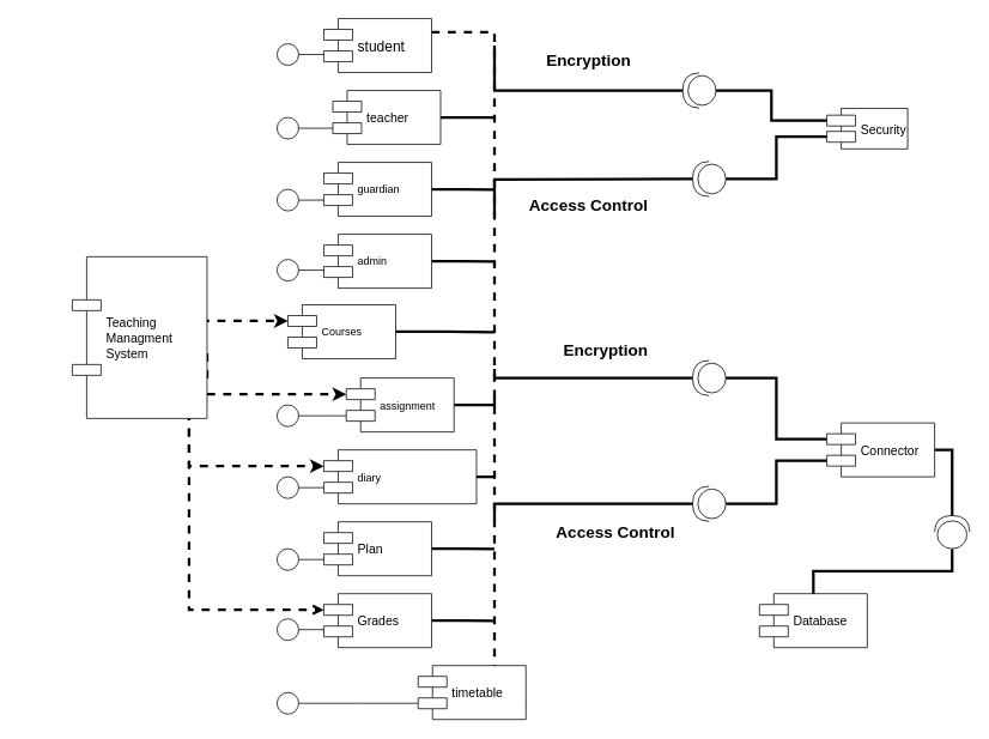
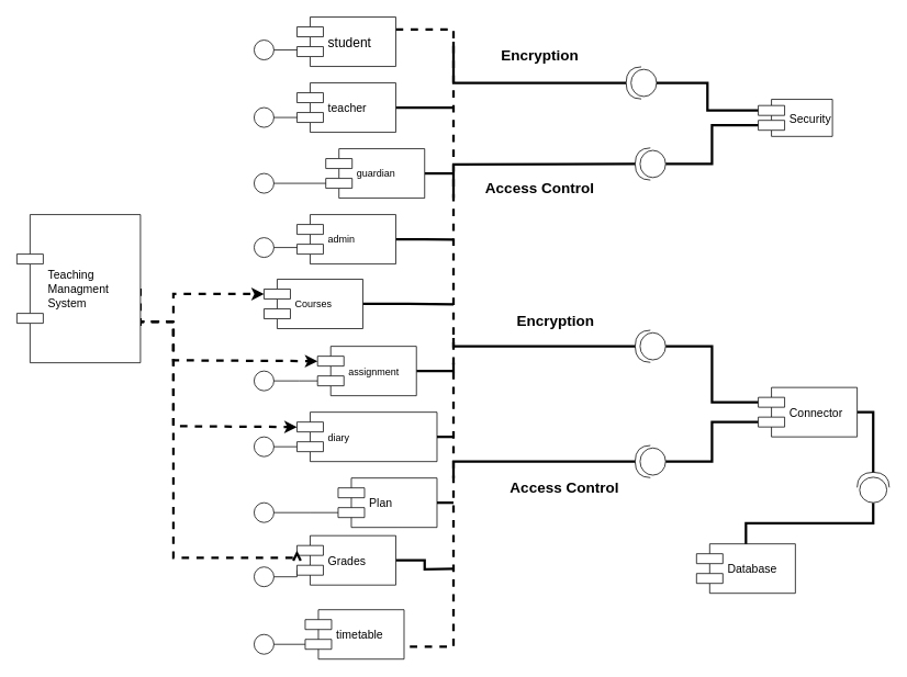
  <mxCell id="0" />
  <mxCell id="1" parent="0" />
  <mxCell id="2" style="edgeStyle=orthogonalEdgeStyle;rounded=0;jumpSize=14;orthogonalLoop=1;jettySize=auto;html=1;exitX=1;exitY=0.25;exitDx=0;exitDy=0;entryX=1;entryY=0.75;entryDx=0;entryDy=0;strokeWidth=3;fontSize=14;endArrow=none;endFill=0;dashed=1;" edge="1" parent="1" source="4" target="42"><mxGeometry relative="1" as="geometry"><Array as="points"><mxPoint x="550" y="35" /><mxPoint x="550" y="785" /></Array></mxGeometry></mxCell>
  <mxCell id="3" style="edgeStyle=orthogonalEdgeStyle;rounded=0;jumpSize=14;orthogonalLoop=1;jettySize=auto;html=1;entryX=1;entryY=0.5;entryDx=0;entryDy=0;entryPerimeter=0;endArrow=none;endFill=0;strokeWidth=3;fontSize=14;" edge="1" parent="1" target="34"><mxGeometry relative="1" as="geometry"><mxPoint x="550" y="50" as="sourcePoint" /><Array as="points"><mxPoint x="550" y="100" /><mxPoint x="740" y="100" /></Array></mxGeometry></mxCell>
  <mxCell id="4" value="student" style="shape=component;align=left;spacingLeft=36;fontSize=16;strokeWidth=1;" vertex="1" parent="1"><mxGeometry x="360" y="20" width="120" height="60" as="geometry" /></mxCell>
  <mxCell id="5" style="edgeStyle=orthogonalEdgeStyle;rounded=0;jumpSize=14;orthogonalLoop=1;jettySize=auto;html=1;exitX=1;exitY=0.5;exitDx=0;exitDy=0;endArrow=none;endFill=0;strokeWidth=3;fontSize=14;" edge="1" parent="1" source="6"><mxGeometry relative="1" as="geometry"><mxPoint x="550" y="130" as="targetPoint" /></mxGeometry></mxCell>
- <mxCell id="6" value="teacher" style="shape=component;align=left;spacingLeft=36;fontSize=14;" vertex="1" parent="1"><mxGeometry x="370" y="100" width="120" height="60" as="geometry" /></mxCell>
+ <mxCell id="6" value="teacher" style="shape=component;align=left;spacingLeft=36;fontSize=14;" vertex="1" parent="1"><mxGeometry x="360" y="100" width="120" height="60" as="geometry" /></mxCell>
  <mxCell id="7" style="edgeStyle=orthogonalEdgeStyle;rounded=0;jumpSize=14;orthogonalLoop=1;jettySize=auto;html=1;exitX=1;exitY=0.5;exitDx=0;exitDy=0;endArrow=none;endFill=0;strokeWidth=3;fontSize=14;" edge="1" parent="1" source="9"><mxGeometry relative="1" as="geometry"><mxPoint x="550" y="210.286" as="targetPoint" /></mxGeometry></mxCell>
  <mxCell id="8" style="edgeStyle=orthogonalEdgeStyle;rounded=0;jumpSize=14;orthogonalLoop=1;jettySize=auto;html=1;endArrow=none;endFill=0;strokeWidth=3;fontSize=14;" edge="1" parent="1" target="36"><mxGeometry relative="1" as="geometry"><mxPoint x="550" y="240" as="sourcePoint" /><Array as="points"><mxPoint x="550" y="199" /></Array></mxGeometry></mxCell>
- <mxCell id="9" value="guardian" style="shape=component;align=left;spacingLeft=36;" vertex="1" parent="1"><mxGeometry x="360" y="180" width="120" height="60" as="geometry" /></mxCell>
+ <mxCell id="9" value="guardian" style="shape=component;align=left;spacingLeft=36;" vertex="1" parent="1"><mxGeometry x="395" y="180" width="120" height="60" as="geometry" /></mxCell>
  <mxCell id="10" style="edgeStyle=orthogonalEdgeStyle;rounded=0;jumpSize=14;orthogonalLoop=1;jettySize=auto;html=1;exitX=1;exitY=0.5;exitDx=0;exitDy=0;endArrow=none;endFill=0;strokeWidth=3;fontSize=14;" edge="1" parent="1" source="11"><mxGeometry relative="1" as="geometry"><mxPoint x="550" y="290.286" as="targetPoint" /></mxGeometry></mxCell>
  <mxCell id="11" value="admin" style="shape=component;align=left;spacingLeft=36;" vertex="1" parent="1"><mxGeometry x="360" y="260" width="120" height="60" as="geometry" /></mxCell>
  <mxCell id="12" style="edgeStyle=orthogonalEdgeStyle;rounded=0;jumpSize=14;orthogonalLoop=1;jettySize=auto;html=1;exitX=1;exitY=0.5;exitDx=0;exitDy=0;endArrow=none;endFill=0;strokeWidth=3;fontSize=14;" edge="1" parent="1" source="13"><mxGeometry relative="1" as="geometry"><mxPoint x="550" y="368.857" as="targetPoint" /></mxGeometry></mxCell>
  <mxCell id="13" value="Courses" style="shape=component;align=left;spacingLeft=36;" vertex="1" parent="1"><mxGeometry x="320" y="338.5" width="120" height="60" as="geometry" /></mxCell>
  <mxCell id="14" style="edgeStyle=orthogonalEdgeStyle;rounded=0;jumpSize=14;orthogonalLoop=1;jettySize=auto;html=1;exitX=1;exitY=0.5;exitDx=0;exitDy=0;endArrow=none;endFill=0;strokeWidth=3;fontSize=14;" edge="1" parent="1" source="17"><mxGeometry relative="1" as="geometry"><mxPoint x="550" y="440" as="targetPoint" /><Array as="points"><mxPoint x="550" y="450" /></Array></mxGeometry></mxCell>
  <mxCell id="15" style="edgeStyle=orthogonalEdgeStyle;rounded=0;jumpSize=14;orthogonalLoop=1;jettySize=auto;html=1;entryX=1;entryY=0.5;entryDx=0;entryDy=0;entryPerimeter=0;endArrow=none;endFill=0;strokeWidth=3;fontSize=14;" edge="1" parent="1" target="38"><mxGeometry relative="1" as="geometry"><mxPoint x="550" y="410" as="sourcePoint" /><Array as="points"><mxPoint x="550" y="420" /><mxPoint x="751" y="420" /></Array></mxGeometry></mxCell>
  <mxCell id="16" style="edgeStyle=orthogonalEdgeStyle;rounded=0;jumpSize=14;orthogonalLoop=1;jettySize=auto;html=1;exitX=0;exitY=0.7;exitDx=0;exitDy=0;startArrow=none;startFill=0;endArrow=oval;endFill=0;endSize=24;strokeWidth=1;fontSize=14;" edge="1" parent="1" source="17"><mxGeometry relative="1" as="geometry"><mxPoint x="320" y="462" as="targetPoint" /></mxGeometry></mxCell>
  <mxCell id="17" value="assignment" style="shape=component;align=left;spacingLeft=36;" vertex="1" parent="1"><mxGeometry x="385" y="420" width="120" height="60" as="geometry" /></mxCell>
  <mxCell id="18" style="edgeStyle=orthogonalEdgeStyle;rounded=0;jumpSize=14;orthogonalLoop=1;jettySize=auto;html=1;exitX=1;exitY=0.5;exitDx=0;exitDy=0;endArrow=none;endFill=0;strokeWidth=3;fontSize=14;" edge="1" parent="1" source="20"><mxGeometry relative="1" as="geometry"><mxPoint x="550" y="530" as="targetPoint" /><Array as="points"><mxPoint x="540" y="530" /><mxPoint x="540" y="530" /></Array></mxGeometry></mxCell>
  <mxCell id="19" style="edgeStyle=orthogonalEdgeStyle;rounded=0;jumpSize=14;orthogonalLoop=1;jettySize=auto;html=1;exitX=0;exitY=0.7;exitDx=0;exitDy=0;startArrow=none;startFill=0;endArrow=oval;endFill=0;endSize=24;strokeWidth=1;fontSize=14;" edge="1" parent="1" source="20"><mxGeometry relative="1" as="geometry"><mxPoint x="320" y="542" as="targetPoint" /></mxGeometry></mxCell>
  <mxCell id="20" value="diary" style="shape=component;align=left;spacingLeft=36;" vertex="1" parent="1"><mxGeometry x="360" y="500" width="170" height="60" as="geometry" /></mxCell>
  <mxCell id="21" style="edgeStyle=orthogonalEdgeStyle;rounded=0;jumpSize=14;orthogonalLoop=1;jettySize=auto;html=1;exitX=1;exitY=0.5;exitDx=0;exitDy=0;endArrow=none;endFill=0;strokeWidth=3;fontSize=14;" edge="1" parent="1" source="24"><mxGeometry relative="1" as="geometry"><mxPoint x="550" y="610.286" as="targetPoint" /></mxGeometry></mxCell>
  <mxCell id="22" style="edgeStyle=orthogonalEdgeStyle;rounded=0;jumpSize=14;orthogonalLoop=1;jettySize=auto;html=1;entryX=1;entryY=0.5;entryDx=0;entryDy=0;entryPerimeter=0;endArrow=none;endFill=0;strokeWidth=3;fontSize=14;" edge="1" parent="1" target="40"><mxGeometry relative="1" as="geometry"><mxPoint x="550" y="580" as="sourcePoint" /><Array as="points"><mxPoint x="550" y="560" /></Array></mxGeometry></mxCell>
  <mxCell id="23" style="edgeStyle=orthogonalEdgeStyle;rounded=0;jumpSize=14;orthogonalLoop=1;jettySize=auto;html=1;exitX=0;exitY=0.7;exitDx=0;exitDy=0;startArrow=none;startFill=0;endArrow=oval;endFill=0;endSize=24;strokeWidth=1;fontSize=14;" edge="1" parent="1" source="24"><mxGeometry relative="1" as="geometry"><mxPoint x="320" y="622" as="targetPoint" /></mxGeometry></mxCell>
- <mxCell id="24" value="Plan" style="shape=component;align=left;spacingLeft=36;strokeWidth=1;fontSize=14;" vertex="1" parent="1"><mxGeometry x="360" y="580" width="120" height="60" as="geometry" /></mxCell>
+ <mxCell id="24" value="Plan" style="shape=component;align=left;spacingLeft=36;strokeWidth=1;fontSize=14;" vertex="1" parent="1"><mxGeometry x="410" y="580" width="120" height="60" as="geometry" /></mxCell>
  <mxCell id="25" style="edgeStyle=orthogonalEdgeStyle;rounded=0;jumpSize=14;orthogonalLoop=1;jettySize=auto;html=1;exitX=1;exitY=0.5;exitDx=0;exitDy=0;endArrow=none;endFill=0;strokeWidth=3;fontSize=14;" edge="1" parent="1" source="27"><mxGeometry relative="1" as="geometry"><mxPoint x="550" y="690.286" as="targetPoint" /></mxGeometry></mxCell>
  <mxCell id="26" style="edgeStyle=orthogonalEdgeStyle;rounded=0;jumpSize=14;orthogonalLoop=1;jettySize=auto;html=1;exitX=0;exitY=0.7;exitDx=0;exitDy=0;startArrow=none;startFill=0;endArrow=oval;endFill=0;endSize=24;strokeWidth=1;fontSize=14;" edge="1" parent="1" source="27"><mxGeometry relative="1" as="geometry"><mxPoint x="320" y="700" as="targetPoint" /><Array as="points"><mxPoint x="360" y="700" /></Array></mxGeometry></mxCell>
- <mxCell id="27" value="Grades" style="shape=component;align=left;spacingLeft=36;strokeWidth=1;fontSize=14;" vertex="1" parent="1"><mxGeometry x="360" y="660" width="120" height="60" as="geometry" /></mxCell>
+ <mxCell id="27" value="Grades" style="shape=component;align=left;spacingLeft=36;strokeWidth=1;fontSize=14;" vertex="1" parent="1"><mxGeometry x="360" y="650" width="120" height="60" as="geometry" /></mxCell>
  <mxCell id="28" style="edgeStyle=orthogonalEdgeStyle;rounded=0;jumpSize=14;orthogonalLoop=1;jettySize=auto;html=1;exitX=1;exitY=0.5;exitDx=0;exitDy=0;entryX=0;entryY=0.3;entryDx=0;entryDy=0;dashed=1;strokeWidth=3;fontSize=14;" edge="1" parent="1" source="32" target="13"><mxGeometry relative="1" as="geometry"><Array as="points"><mxPoint x="170" y="390" /><mxPoint x="210" y="390" /><mxPoint x="210" y="356" /></Array></mxGeometry></mxCell>
  <mxCell id="29" style="edgeStyle=orthogonalEdgeStyle;rounded=0;jumpSize=14;orthogonalLoop=1;jettySize=auto;html=1;exitX=1;exitY=0.75;exitDx=0;exitDy=0;entryX=0;entryY=0.3;entryDx=0;entryDy=0;dashed=1;strokeWidth=3;fontSize=14;" edge="1" parent="1" source="32" target="17"><mxGeometry relative="1" as="geometry"><Array as="points"><mxPoint x="170" y="390" /><mxPoint x="210" y="390" /><mxPoint x="210" y="437" /></Array></mxGeometry></mxCell>
  <mxCell id="30" style="edgeStyle=orthogonalEdgeStyle;rounded=0;jumpSize=14;orthogonalLoop=1;jettySize=auto;html=1;exitX=1;exitY=0.75;exitDx=0;exitDy=0;entryX=0;entryY=0.3;entryDx=0;entryDy=0;dashed=1;strokeWidth=3;fontSize=14;" edge="1" parent="1" source="32" target="20"><mxGeometry relative="1" as="geometry"><Array as="points"><mxPoint x="170" y="390" /><mxPoint x="210" y="390" /><mxPoint x="210" y="517" /></Array></mxGeometry></mxCell>
  <mxCell id="31" style="edgeStyle=orthogonalEdgeStyle;rounded=0;jumpSize=14;orthogonalLoop=1;jettySize=auto;html=1;exitX=1;exitY=0.75;exitDx=0;exitDy=0;entryX=0;entryY=0.3;entryDx=0;entryDy=0;dashed=1;strokeWidth=3;fontSize=14;endArrow=open;" edge="1" parent="1" source="32" target="27"><mxGeometry relative="1" as="geometry"><Array as="points"><mxPoint x="170" y="390" /><mxPoint x="210" y="390" /><mxPoint x="210" y="677" /></Array></mxGeometry></mxCell>
- <mxCell id="32" value="Teaching &#10;Managment &#10;System" style="shape=component;align=left;spacingLeft=36;strokeWidth=1;fontSize=14;" vertex="1" parent="1"><mxGeometry x="80" y="285" width="150" height="180" as="geometry" /></mxCell>
+ <mxCell id="32" value="Teaching &#10;Managment &#10;System" style="shape=component;align=left;spacingLeft=36;strokeWidth=1;fontSize=14;" vertex="1" parent="1"><mxGeometry y="260" width="150" height="180" as="geometry" x="20" /></mxCell>
  <mxCell id="33" style="edgeStyle=orthogonalEdgeStyle;rounded=0;jumpSize=14;orthogonalLoop=1;jettySize=auto;html=1;exitX=0;exitY=0.5;exitDx=0;exitDy=0;exitPerimeter=0;entryX=0;entryY=0.3;entryDx=0;entryDy=0;endArrow=none;endFill=0;strokeWidth=3;fontSize=14;" edge="1" parent="1" source="34" target="43"><mxGeometry relative="1" as="geometry" /></mxCell>
  <mxCell id="34" value="" style="shape=providedRequiredInterface;html=1;verticalLabelPosition=bottom;strokeWidth=1;fontSize=14;direction=south;rotation=90;" vertex="1" parent="1"><mxGeometry x="758.5" y="81.5" width="39" height="37" as="geometry" /></mxCell>
  <mxCell id="35" style="edgeStyle=orthogonalEdgeStyle;rounded=0;jumpSize=14;orthogonalLoop=1;jettySize=auto;html=1;exitX=0;exitY=0.5;exitDx=0;exitDy=0;exitPerimeter=0;entryX=0;entryY=0.7;entryDx=0;entryDy=0;endArrow=none;endFill=0;strokeWidth=3;fontSize=14;" edge="1" parent="1" source="36" target="43"><mxGeometry relative="1" as="geometry" /></mxCell>
  <mxCell id="36" value="" style="shape=providedRequiredInterface;html=1;verticalLabelPosition=bottom;strokeWidth=1;fontSize=14;direction=south;rotation=90;" vertex="1" parent="1"><mxGeometry x="769.5" y="180" width="39" height="37" as="geometry" /></mxCell>
  <mxCell id="37" style="edgeStyle=orthogonalEdgeStyle;rounded=0;jumpSize=14;orthogonalLoop=1;jettySize=auto;html=1;exitX=0;exitY=0.5;exitDx=0;exitDy=0;exitPerimeter=0;entryX=0;entryY=0.3;entryDx=0;entryDy=0;endArrow=none;endFill=0;strokeWidth=3;fontSize=14;" edge="1" parent="1" source="38" target="45"><mxGeometry relative="1" as="geometry" /></mxCell>
  <mxCell id="38" value="" style="shape=providedRequiredInterface;html=1;verticalLabelPosition=bottom;strokeWidth=1;fontSize=14;direction=south;rotation=90;" vertex="1" parent="1"><mxGeometry x="769.5" y="401.5" width="39" height="37" as="geometry" /></mxCell>
  <mxCell id="39" style="edgeStyle=orthogonalEdgeStyle;rounded=0;jumpSize=14;orthogonalLoop=1;jettySize=auto;html=1;exitX=0;exitY=0.5;exitDx=0;exitDy=0;exitPerimeter=0;entryX=0;entryY=0.7;entryDx=0;entryDy=0;endArrow=none;endFill=0;strokeWidth=3;fontSize=14;" edge="1" parent="1" source="40" target="45"><mxGeometry relative="1" as="geometry" /></mxCell>
  <mxCell id="40" value="" style="shape=providedRequiredInterface;html=1;verticalLabelPosition=bottom;strokeWidth=1;fontSize=14;direction=south;rotation=90;" vertex="1" parent="1"><mxGeometry x="769.5" y="541.5" width="39" height="37" as="geometry" /></mxCell>
  <mxCell id="41" style="edgeStyle=orthogonalEdgeStyle;rounded=0;jumpSize=14;orthogonalLoop=1;jettySize=auto;html=1;exitX=0;exitY=0.7;exitDx=0;exitDy=0;startArrow=none;startFill=0;endArrow=oval;endFill=0;endSize=24;strokeWidth=1;fontSize=14;" edge="1" parent="1" source="42"><mxGeometry relative="1" as="geometry"><mxPoint x="320" y="782" as="targetPoint" /></mxGeometry></mxCell>
- <mxCell id="42" value="timetable" style="shape=component;align=left;spacingLeft=36;strokeWidth=1;fontSize=14;" vertex="1" parent="1"><mxGeometry x="465" y="740" width="120" height="60" as="geometry" /></mxCell>
+ <mxCell id="42" value="timetable" style="shape=component;align=left;spacingLeft=36;strokeWidth=1;fontSize=14;" vertex="1" parent="1"><mxGeometry x="370" y="740" width="120" height="60" as="geometry" /></mxCell>
  <mxCell id="43" value="Security" style="shape=component;align=left;spacingLeft=36;strokeWidth=1;fontSize=14;" vertex="1" parent="1"><mxGeometry x="920" y="120" width="90" height="45" as="geometry" /></mxCell>
  <mxCell id="44" style="edgeStyle=orthogonalEdgeStyle;rounded=0;jumpSize=14;orthogonalLoop=1;jettySize=auto;html=1;exitX=1;exitY=0.5;exitDx=0;exitDy=0;endArrow=none;endFill=0;strokeWidth=3;fontSize=14;entryX=1;entryY=0.5;entryDx=0;entryDy=0;entryPerimeter=0;" edge="1" parent="1" source="45" target="48"><mxGeometry relative="1" as="geometry"><mxPoint x="1070" y="580" as="targetPoint" /><Array as="points"><mxPoint x="1060" y="500" /></Array></mxGeometry></mxCell>
  <mxCell id="45" value="Connector" style="shape=component;align=left;spacingLeft=36;strokeWidth=1;fontSize=14;" vertex="1" parent="1"><mxGeometry x="920" y="470" width="120" height="60" as="geometry" /></mxCell>
  <mxCell id="46" value="Database" style="shape=component;align=left;spacingLeft=36;strokeWidth=1;fontSize=14;" vertex="1" parent="1"><mxGeometry x="845" y="660" width="120" height="60" as="geometry" /></mxCell>
  <mxCell id="47" style="edgeStyle=orthogonalEdgeStyle;rounded=0;jumpSize=14;orthogonalLoop=1;jettySize=auto;html=1;exitX=0;exitY=0.5;exitDx=0;exitDy=0;exitPerimeter=0;entryX=0.5;entryY=0;entryDx=0;entryDy=0;endArrow=none;endFill=0;strokeWidth=3;fontSize=14;" edge="1" parent="1" source="48" target="46"><mxGeometry relative="1" as="geometry" /></mxCell>
  <mxCell id="48" value="" style="shape=providedRequiredInterface;html=1;verticalLabelPosition=bottom;strokeWidth=1;fontSize=14;direction=south;rotation=180;" vertex="1" parent="1"><mxGeometry x="1040" y="573" width="39" height="37" as="geometry" /></mxCell>
  <mxCell id="49" value="&lt;b&gt;&lt;font style=&quot;font-size: 18px&quot;&gt;Encryption&lt;/font&gt;&lt;/b&gt;" style="text;html=1;strokeColor=none;fillColor=none;align=center;verticalAlign=middle;whiteSpace=wrap;rounded=0;fontSize=14;" vertex="1" parent="1"><mxGeometry x="588.5" y="374.5" width="170" height="30" as="geometry" /></mxCell>
  <mxCell id="50" value="&lt;b&gt;&lt;font style=&quot;font-size: 18px&quot;&gt;Encryption&lt;/font&gt;&lt;/b&gt;" style="text;html=1;strokeColor=none;fillColor=none;align=center;verticalAlign=middle;whiteSpace=wrap;rounded=0;fontSize=14;" vertex="1" parent="1"><mxGeometry x="570" y="51.5" width="170" height="30" as="geometry" /></mxCell>
  <mxCell id="51" value="&lt;span style=&quot;font-size: 18px&quot;&gt;&lt;b&gt;Access Control&lt;/b&gt;&lt;/span&gt;" style="text;html=1;strokeColor=none;fillColor=none;align=center;verticalAlign=middle;whiteSpace=wrap;rounded=0;fontSize=14;" vertex="1" parent="1"><mxGeometry x="599.5" y="576.5" width="170" height="30" as="geometry" /></mxCell>
  <mxCell id="52" value="&lt;span style=&quot;font-size: 18px&quot;&gt;&lt;b&gt;Access Control&lt;/b&gt;&lt;/span&gt;" style="text;html=1;strokeColor=none;fillColor=none;align=center;verticalAlign=middle;whiteSpace=wrap;rounded=0;fontSize=14;" vertex="1" parent="1"><mxGeometry x="570" y="213" width="170" height="30" as="geometry" /></mxCell>
  <mxCell id="53" value="" style="endArrow=oval;startArrow=none;endFill=0;startFill=0;endSize=24;html=1;strokeWidth=1;fontSize=14;" edge="1" parent="1"><mxGeometry width="160" relative="1" as="geometry"><mxPoint x="360" y="60" as="sourcePoint" /><mxPoint x="320" y="60" as="targetPoint" /></mxGeometry></mxCell>
  <mxCell id="54" value="" style="endArrow=oval;startArrow=none;endFill=0;startFill=0;endSize=24;html=1;strokeWidth=1;fontSize=14;exitX=0;exitY=0.7;exitDx=0;exitDy=0;" edge="1" parent="1" source="9"><mxGeometry width="160" relative="1" as="geometry"><mxPoint x="370" y="70" as="sourcePoint" /><mxPoint x="320" y="222" as="targetPoint" /></mxGeometry></mxCell>
  <mxCell id="55" value="" style="endArrow=oval;startArrow=none;endFill=0;startFill=0;endSize=24;html=1;strokeWidth=1;fontSize=14;exitX=0;exitY=0.7;exitDx=0;exitDy=0;" edge="1" parent="1" source="6"><mxGeometry width="160" relative="1" as="geometry"><mxPoint x="380" y="80" as="sourcePoint" /><mxPoint x="320" y="142" as="targetPoint" /></mxGeometry></mxCell>
  <mxCell id="56" value="" style="endArrow=oval;startArrow=none;endFill=0;startFill=0;endSize=24;html=1;strokeWidth=1;fontSize=14;" edge="1" parent="1"><mxGeometry width="160" relative="1" as="geometry"><mxPoint x="360" y="300" as="sourcePoint" /><mxPoint x="320" y="300" as="targetPoint" /></mxGeometry></mxCell>
  <mxCell id="57" value="" style="endArrow=oval;startArrow=none;endFill=0;startFill=0;endSize=24;html=1;strokeWidth=1;fontSize=14;exitX=0;exitY=0.7;exitDx=0;exitDy=0;" edge="1" parent="1" source="13"><mxGeometry width="160" relative="1" as="geometry"><mxPoint x="370" y="310" as="sourcePoint" /><mxPoint x="320" y="380" as="targetPoint" /><Array as="points" /></mxGeometry></mxCell>
